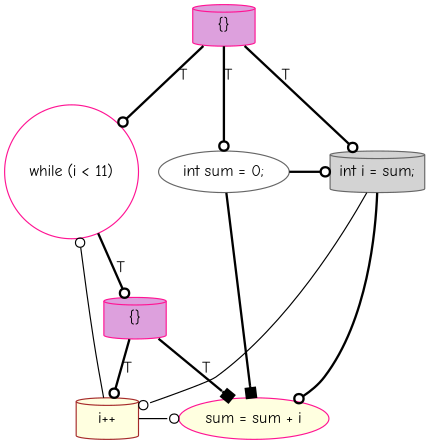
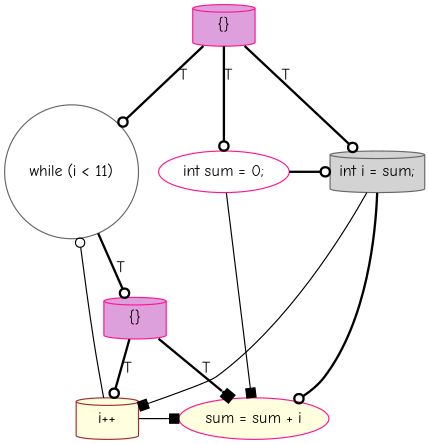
  digraph {
    fontname="Comic Neue"
    rankdir=TD
    node [color=gray40 fillcolor=white fontname="Comic Neue" shape=cylinder style=filled]
    edge [arrowhead=odot fontname="Comic Neue" style=bold]
-   n1 [label="int sum = 0;" shape=ellipse]
+   n1 [color=deeppink label="int sum = 0;" shape=ellipse]
    n2 [fillcolor=lightgrey label="int i = sum;"]
-   n3 [color=deeppink label="while (i < 11)" shape=circle]
+   n3 [label="while (i < 11)" shape=circle]
    n4 [color=deeppink fillcolor=plum label="{}"]
    n5 [color=deeppink fillcolor=lightyellow label="sum = sum + i" shape=ellipse]
    n6 [color=brown fillcolor=lightyellow label="i++"]
    n7 [color=deeppink fillcolor=plum label="{}"]
    subgraph sub_1 {
      rank=same
      n1
      n2
      n3
    }
    subgraph sub_2 {
      rank=same
      n4
    }
    subgraph sub_3 {
      rank=same
      n5
      n6
    }
    n1 -> n2
-   n1 -> n5 [arrowhead=box]
+   n1 -> n5 [arrowhead=box style=""]
    n2 -> n5
-   n2 -> n6 [style=""]
+   n2 -> n6 [arrowhead=box style=""]
    n3 -> n4 [label=T]
    n4 -> n5 [arrowhead=box label=T]
    n4 -> n6 [label=T]
    n6 -> n3 [style=""]
-   n6 -> n5 [style=""]
+   n6 -> n5 [arrowhead=box style=""]
    n7 -> n1 [label=T]
    n7 -> n2 [label=T]
    n7 -> n3 [label=T]
  }
